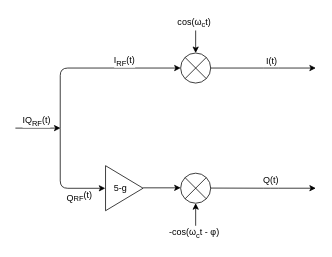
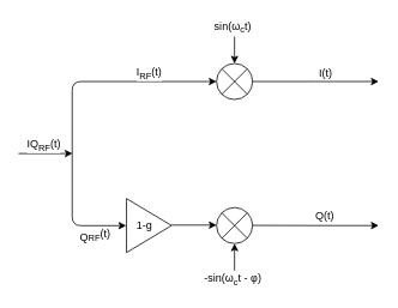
  <mxCell id="0" />
  <mxCell id="1" parent="0" />
  <mxCell id="2" value="" style="endArrow=classic;html=1;" edge="1" parent="1"><mxGeometry width="50" height="50" relative="1" as="geometry"><mxPoint x="20" y="170" as="sourcePoint" /><mxPoint x="80" y="170" as="targetPoint" /></mxGeometry></mxCell>
  <mxCell id="3" value="IQ&lt;sub&gt;RF&lt;/sub&gt;(t)" style="text;html=1;resizable=0;points=[];align=center;verticalAlign=middle;labelBackgroundColor=#ffffff;" vertex="1" connectable="0" parent="2"><mxGeometry x="-0.217" relative="1" as="geometry"><mxPoint x="4.5" y="-10" as="offset" /></mxGeometry></mxCell>
  <mxCell id="4" value="" style="endArrow=classic;html=1;edgeStyle=orthogonalEdgeStyle;entryX=0;entryY=0.5;entryDx=0;entryDy=0;" edge="1" parent="1" target="11"><mxGeometry width="50" height="50" relative="1" as="geometry"><mxPoint x="79.69" y="170.103" as="sourcePoint" /><mxPoint x="139.69" y="90.103" as="targetPoint" /><Array as="points"><mxPoint x="80" y="90" /></Array></mxGeometry></mxCell>
  <mxCell id="5" value="" style="endArrow=classic;html=1;edgeStyle=orthogonalEdgeStyle;" edge="1" parent="1"><mxGeometry width="50" height="50" relative="1" as="geometry"><mxPoint x="79.69" y="170.103" as="sourcePoint" /><mxPoint x="139.69" y="250.103" as="targetPoint" /><Array as="points"><mxPoint x="80" y="250" /></Array></mxGeometry></mxCell>
  <mxCell id="6" value="" style="triangle;whiteSpace=wrap;html=1;" vertex="1" parent="1"><mxGeometry x="140" y="220" width="50" height="60" as="geometry" /></mxCell>
- <mxCell id="7" value="5-g" style="text;html=1;strokeColor=none;fillColor=none;align=center;verticalAlign=middle;whiteSpace=wrap;rounded=0;" vertex="1" parent="1"><mxGeometry x="140" y="240" width="40" height="20" as="geometry" /></mxCell>
+ <mxCell id="7" value="1-g" style="text;html=1;strokeColor=none;fillColor=none;align=center;verticalAlign=middle;whiteSpace=wrap;rounded=0;" vertex="1" parent="1"><mxGeometry x="140" y="240" width="40" height="20" as="geometry" /></mxCell>
  <mxCell id="8" value="" style="ellipse;whiteSpace=wrap;html=1;aspect=fixed;" vertex="1" parent="1"><mxGeometry x="240" y="230" width="40" height="40" as="geometry" /></mxCell>
  <mxCell id="9" value="" style="endArrow=none;html=1;exitX=0;exitY=1;exitDx=0;exitDy=0;entryX=1;entryY=0;entryDx=0;entryDy=0;" edge="1" parent="1" source="8" target="8"><mxGeometry width="50" height="50" relative="1" as="geometry"><mxPoint x="235" y="275" as="sourcePoint" /><mxPoint x="285" y="225" as="targetPoint" /></mxGeometry></mxCell>
  <mxCell id="10" value="" style="endArrow=none;html=1;exitX=0;exitY=0;exitDx=0;exitDy=0;entryX=1;entryY=1;entryDx=0;entryDy=0;" edge="1" parent="1" source="8" target="8"><mxGeometry width="50" height="50" relative="1" as="geometry"><mxPoint x="240" y="230" as="sourcePoint" /><mxPoint x="280" y="270" as="targetPoint" /></mxGeometry></mxCell>
  <mxCell id="11" value="" style="ellipse;whiteSpace=wrap;html=1;aspect=fixed;" vertex="1" parent="1"><mxGeometry x="240" y="70" width="40" height="40" as="geometry" /></mxCell>
  <mxCell id="12" value="" style="endArrow=none;html=1;exitX=0;exitY=1;exitDx=0;exitDy=0;entryX=1;entryY=0;entryDx=0;entryDy=0;" edge="1" parent="1" source="11" target="11"><mxGeometry width="50" height="50" relative="1" as="geometry"><mxPoint x="235" y="115" as="sourcePoint" /><mxPoint x="285" y="65" as="targetPoint" /></mxGeometry></mxCell>
  <mxCell id="13" value="" style="endArrow=none;html=1;exitX=0;exitY=0;exitDx=0;exitDy=0;entryX=1;entryY=1;entryDx=0;entryDy=0;" edge="1" parent="1" source="11" target="11"><mxGeometry width="50" height="50" relative="1" as="geometry"><mxPoint x="240" y="70" as="sourcePoint" /><mxPoint x="280" y="110" as="targetPoint" /></mxGeometry></mxCell>
  <mxCell id="14" value="" style="endArrow=classic;html=1;exitX=1;exitY=0.5;exitDx=0;exitDy=0;entryX=0;entryY=0.5;entryDx=0;entryDy=0;" edge="1" parent="1"><mxGeometry width="50" height="50" relative="1" as="geometry"><mxPoint x="190" y="249.5" as="sourcePoint" /><mxPoint x="240" y="249.5" as="targetPoint" /></mxGeometry></mxCell>
  <mxCell id="15" value="" style="endArrow=classic;html=1;entryX=0.5;entryY=0;entryDx=0;entryDy=0;" edge="1" parent="1" target="11"><mxGeometry width="50" height="50" relative="1" as="geometry"><mxPoint x="260" y="40" as="sourcePoint" /><mxPoint x="290" y="10" as="targetPoint" /></mxGeometry></mxCell>
- <mxCell id="16" value="cos(ω&lt;sub&gt;c&lt;/sub&gt;t)&amp;nbsp;" style="text;html=1;strokeColor=none;fillColor=none;align=center;verticalAlign=middle;whiteSpace=wrap;rounded=0;" vertex="1" parent="1"><mxGeometry x="215" y="20" width="90" height="20" as="geometry" /></mxCell>
+ <mxCell id="16" value="sin(ω&lt;sub&gt;c&lt;/sub&gt;t)&amp;nbsp;" style="text;html=1;strokeColor=none;fillColor=none;align=center;verticalAlign=middle;whiteSpace=wrap;rounded=0;" vertex="1" parent="1"><mxGeometry x="215" y="20" width="90" height="20" as="geometry" /></mxCell>
  <mxCell id="17" value="" style="endArrow=classic;html=1;" edge="1" parent="1"><mxGeometry width="50" height="50" relative="1" as="geometry"><mxPoint x="260" y="300" as="sourcePoint" /><mxPoint x="260" y="270" as="targetPoint" /></mxGeometry></mxCell>
- <mxCell id="18" value="-cos(ω&lt;sub&gt;c&lt;/sub&gt;t - φ)&amp;nbsp;" style="text;html=1;strokeColor=none;fillColor=none;align=center;verticalAlign=middle;whiteSpace=wrap;rounded=0;" vertex="1" parent="1"><mxGeometry x="215" y="300" width="90" height="20" as="geometry" /></mxCell>
+ <mxCell id="18" value="-sin(ω&lt;sub&gt;c&lt;/sub&gt;t - φ)&amp;nbsp;" style="text;html=1;strokeColor=none;fillColor=none;align=center;verticalAlign=middle;whiteSpace=wrap;rounded=0;" vertex="1" parent="1"><mxGeometry x="215" y="300" width="90" height="20" as="geometry" /></mxCell>
  <mxCell id="19" value="" style="endArrow=classic;html=1;exitX=1;exitY=0.5;exitDx=0;exitDy=0;" edge="1" parent="1" source="11"><mxGeometry width="50" height="50" relative="1" as="geometry"><mxPoint x="350" y="150" as="sourcePoint" /><mxPoint x="420" y="90" as="targetPoint" /><Array as="points"><mxPoint x="360" y="90" /></Array></mxGeometry></mxCell>
  <mxCell id="20" value="I(t)" style="text;html=1;resizable=0;points=[];align=center;verticalAlign=middle;labelBackgroundColor=#ffffff;" vertex="1" connectable="0" parent="19"><mxGeometry x="0.128" relative="1" as="geometry"><mxPoint x="1" y="-10" as="offset" /></mxGeometry></mxCell>
  <mxCell id="21" value="" style="endArrow=classic;html=1;exitX=1;exitY=0.5;exitDx=0;exitDy=0;" edge="1" parent="1"><mxGeometry width="50" height="50" relative="1" as="geometry"><mxPoint x="279.81" y="249.81" as="sourcePoint" /><mxPoint x="420" y="250" as="targetPoint" /><Array as="points"><mxPoint x="360" y="250" /></Array></mxGeometry></mxCell>
  <mxCell id="22" value="Q(t)" style="text;html=1;resizable=0;points=[];align=center;verticalAlign=middle;labelBackgroundColor=#ffffff;" vertex="1" connectable="0" parent="21"><mxGeometry x="0.128" relative="1" as="geometry"><mxPoint x="1" y="-10" as="offset" /></mxGeometry></mxCell>
  <mxCell id="23" value="I&lt;sub&gt;RF&lt;/sub&gt;(t)" style="text;html=1;resizable=0;points=[];align=center;verticalAlign=middle;labelBackgroundColor=#ffffff;direction=south;" vertex="1" connectable="0" parent="1"><mxGeometry x="159.833" y="90" as="geometry"><mxPoint x="4.5" y="-10" as="offset" /></mxGeometry></mxCell>
  <mxCell id="24" value="&lt;sub&gt;&lt;span style=&quot;font-size: 12px&quot;&gt;Q&lt;/span&gt;RF&lt;/sub&gt;(t)" style="text;html=1;resizable=0;points=[];align=center;verticalAlign=middle;labelBackgroundColor=#ffffff;direction=west;" vertex="1" connectable="0" parent="1"><mxGeometry x="99.833" y="270" as="geometry"><mxPoint x="4.5" y="-10" as="offset" /></mxGeometry></mxCell>
